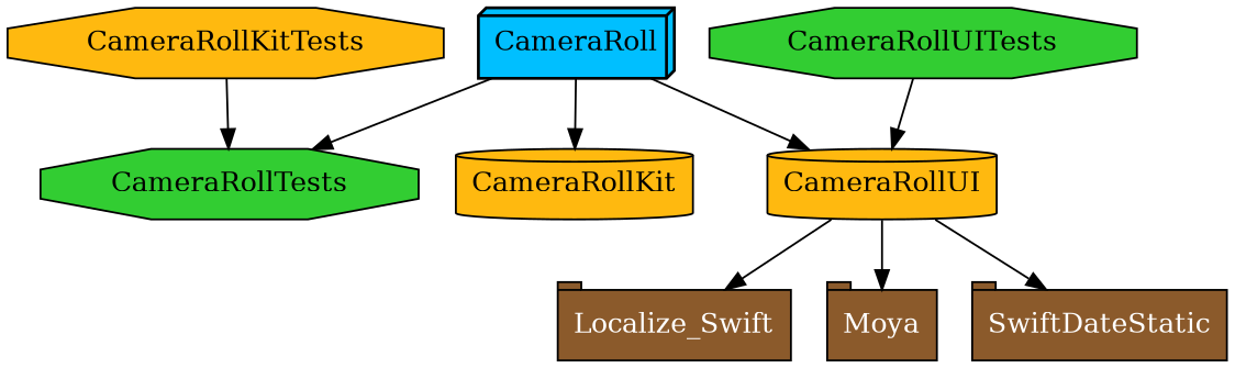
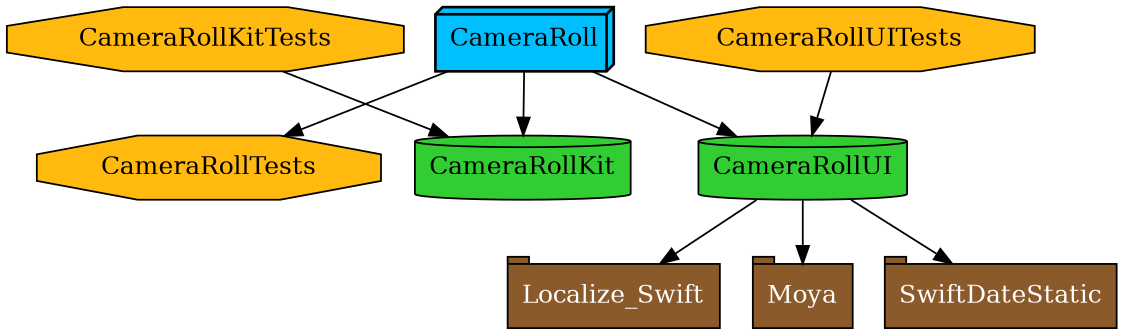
  digraph {
    node [fillcolor=darkgoldenrod1 shape=octagon style=filled]
    CameraRoll [fillcolor=deepskyblue penwidth=1.5 shape=box3d]
-   CameraRollKit [shape=cylinder]
-   CameraRollUI [shape=cylinder]
-   CameraRollTests [fillcolor=limegreen]
+   CameraRollKit [fillcolor=limegreen shape=cylinder]
+   CameraRollUI [fillcolor=limegreen shape=cylinder]
+   CameraRollTests
    Localize_Swift [fillcolor=tan4 fontcolor=white shape=tab]
    Moya [fillcolor=tan4 fontcolor=white shape=tab]
    SwiftDateStatic [fillcolor=tan4 fontcolor=white shape=tab]
    CameraRollKitTests
-   CameraRollUITests [fillcolor=limegreen]
+   CameraRollUITests
    CameraRoll -> CameraRollKit
    CameraRoll -> CameraRollUI
    CameraRoll -> CameraRollTests
    CameraRollUI -> Localize_Swift
    CameraRollUI -> Moya
    CameraRollUI -> SwiftDateStatic
-   CameraRollKitTests -> CameraRollTests
+   CameraRollKitTests -> CameraRollKit
    CameraRollUITests -> CameraRollUI
  }
